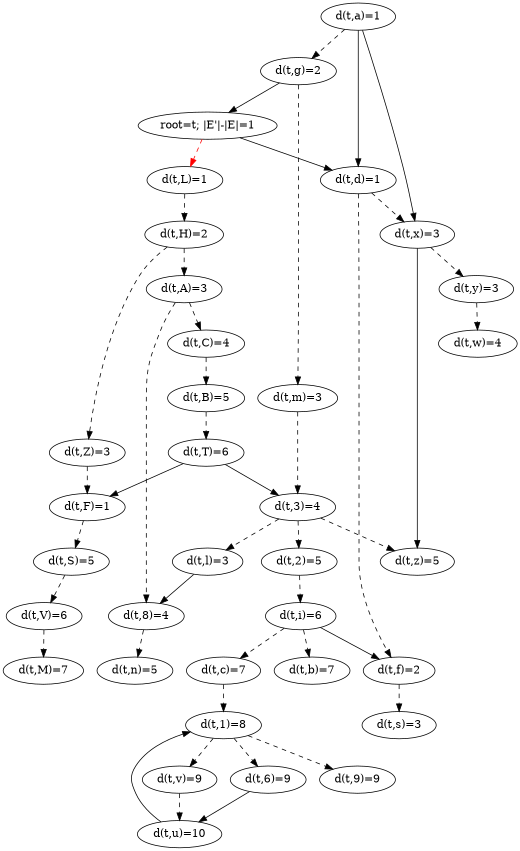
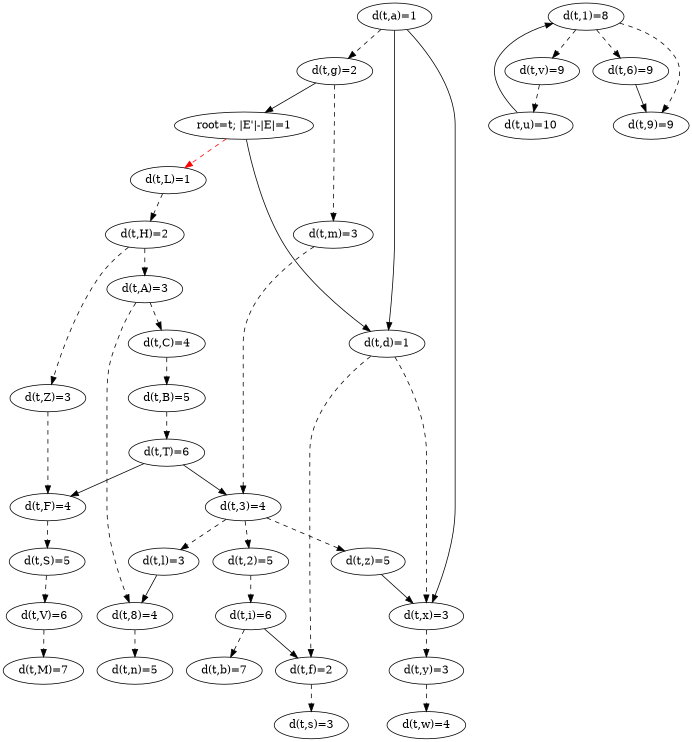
  digraph {
    edge [style=dashed]
    n1 [label="d(t,M)=7"]
    n2 [label="d(t,V)=6"]
    n3 [label="d(t,S)=5"]
    n4 [label="d(t,T)=6"]
-   n5 [label="d(t,F)=1"]
+   n5 [label="d(t,F)=4"]
    n6 [label="d(t,3)=4"]
    n7 [label="d(t,l)=3"]
    n8 [label="d(t,2)=5"]
    n9 [label="d(t,z)=5"]
    n10 [label="d(t,8)=4"]
    n11 [label="d(t,i)=6"]
    n12 [label="d(t,x)=3"]
    n13 [label="d(t,B)=5"]
    n14 [label="d(t,C)=4"]
    n15 [label="d(t,A)=3"]
    n16 [label="d(t,n)=5"]
    n17 [label="d(t,Z)=3"]
    n18 [label="d(t,H)=2"]
    n19 [label="d(t,L)=1"]
    n20 [label="d(t,6)=9"]
    n21 [label="d(t,9)=9"]
    n22 [label="d(t,u)=10"]
    n23 [label="d(t,1)=8"]
    n24 [label="d(t,v)=9"]
    n25 [label="d(t,s)=3"]
-   n26 [label="d(t,c)=7"]
    n27 [label="d(t,b)=7"]
    n28 [label="d(t,f)=2"]
    n29 [label="d(t,y)=3"]
    n30 [label="d(t,w)=4"]
    n31 [label="d(t,m)=3"]
    n32 [label="root=t; |E'|-|E|=1"]
    n33 [label="d(t,d)=1"]
    n34 [label="d(t,a)=1"]
    n35 [label="d(t,g)=2"]
    n2 -> n1
    n3 -> n2
    n4 -> n5 [style=""]
    n4 -> n6 [style=""]
    n5 -> n3
    n6 -> n7
    n6 -> n8
    n6 -> n9
    n7 -> n10 [style=""]
    n8 -> n11
-   n12 -> n9 [style=""]
+   n9 -> n12 [style=""]
    n10 -> n16
-   n11 -> n26
    n11 -> n27
    n11 -> n28 [style=""]
    n12 -> n29
    n13 -> n4
    n14 -> n13
    n15 -> n10
    n15 -> n14
    n17 -> n5
    n18 -> n15
    n18 -> n17
    n19 -> n18
-   n20 -> n22 [style=""]
+   n20 -> n21 [style=""]
    n22 -> n23 [style=""]
    n23 -> n20
    n23 -> n21
    n23 -> n24
    n24 -> n22
-   n26 -> n23
    n28 -> n25
    n29 -> n30
    n31 -> n6
    n32 -> n19 [color=red]
    n32 -> n33 [style=solid]
    n33 -> n12
    n33 -> n28
    n34 -> n12 [style=""]
    n34 -> n33 [style=""]
    n34 -> n35
    n35 -> n31
    n35 -> n32 [style=""]
  }
